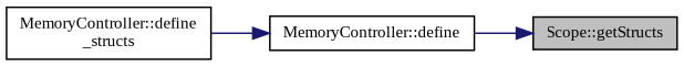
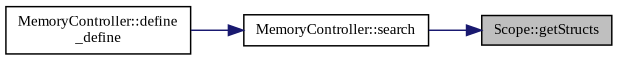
  digraph {
    fontname="Liberation Serif"
    rankdir=RL
    node [color=black fillcolor=white fontname="Liberation Serif" fontsize=10 shape=record style=filled]
    edge [color=midnightblue dir=back fontname="Liberation Serif" fontsize=10 labelfontname=Helvetica labelfontsize=10 style=solid]
    n1 [fillcolor=grey75 fontcolor=black height=0.2 label="Scope::getStructs" width=0.4]
-   n2 [height=0.2 label="MemoryController::define" width=0.4]
-   n3 [height=0.2 label="MemoryController::define\l_structs" width=0.4]
+   n2 [height=0.2 label="MemoryController::search" width=0.4]
+   n3 [height=0.2 label="MemoryController::define\l_define" width=0.4]
    n1 -> n2
    n2 -> n3
  }
